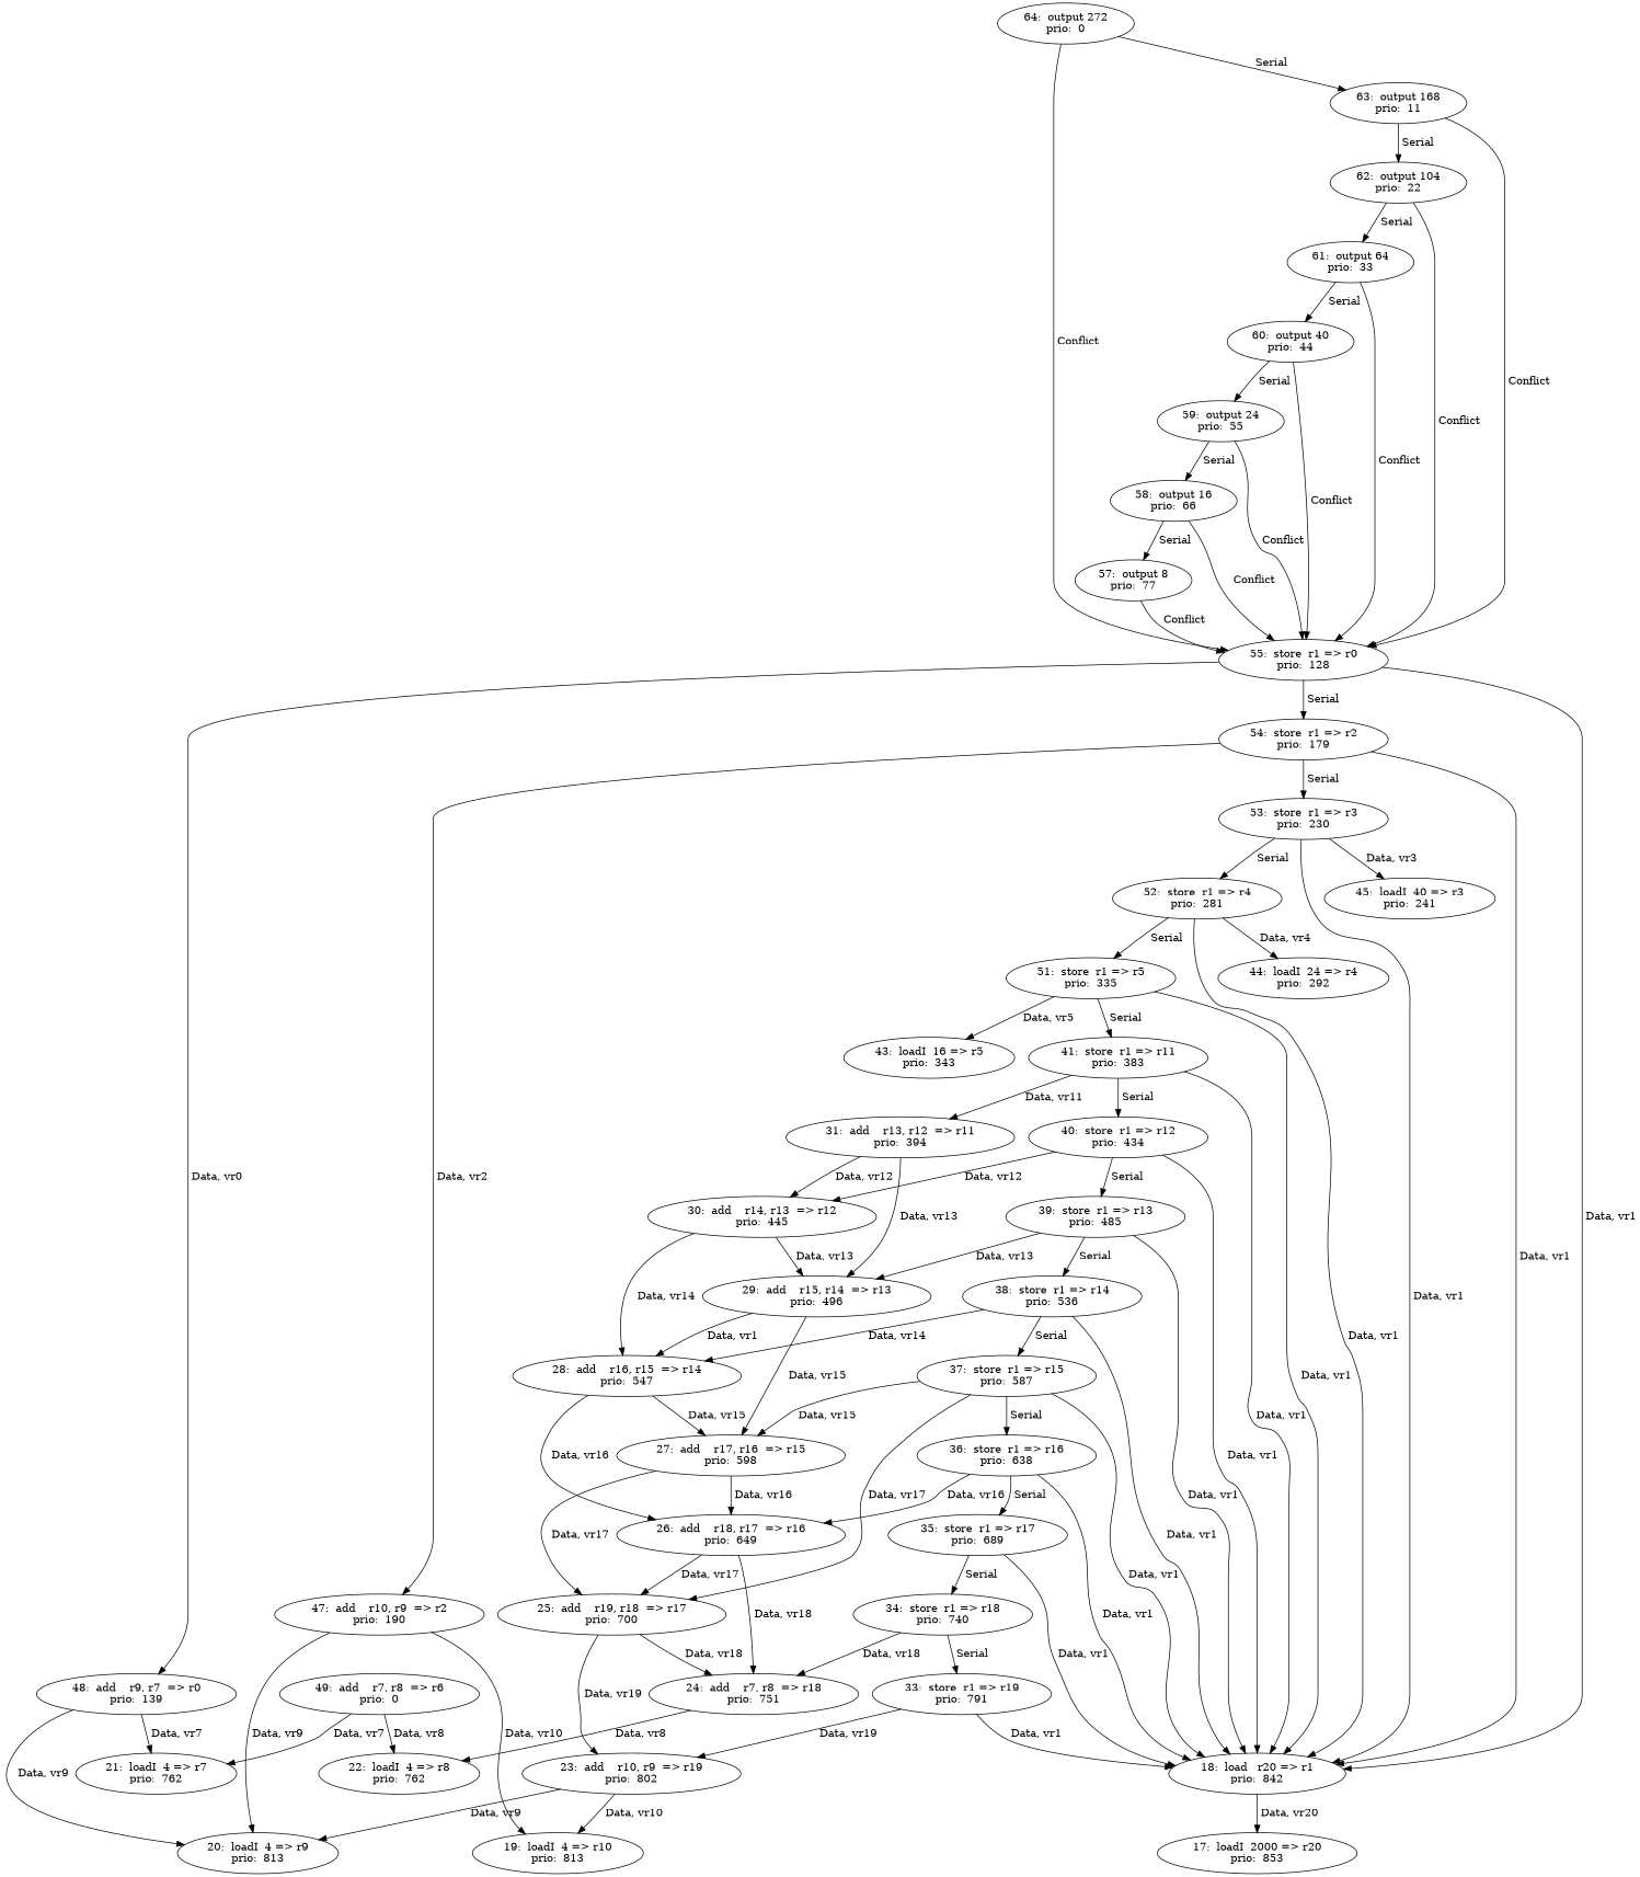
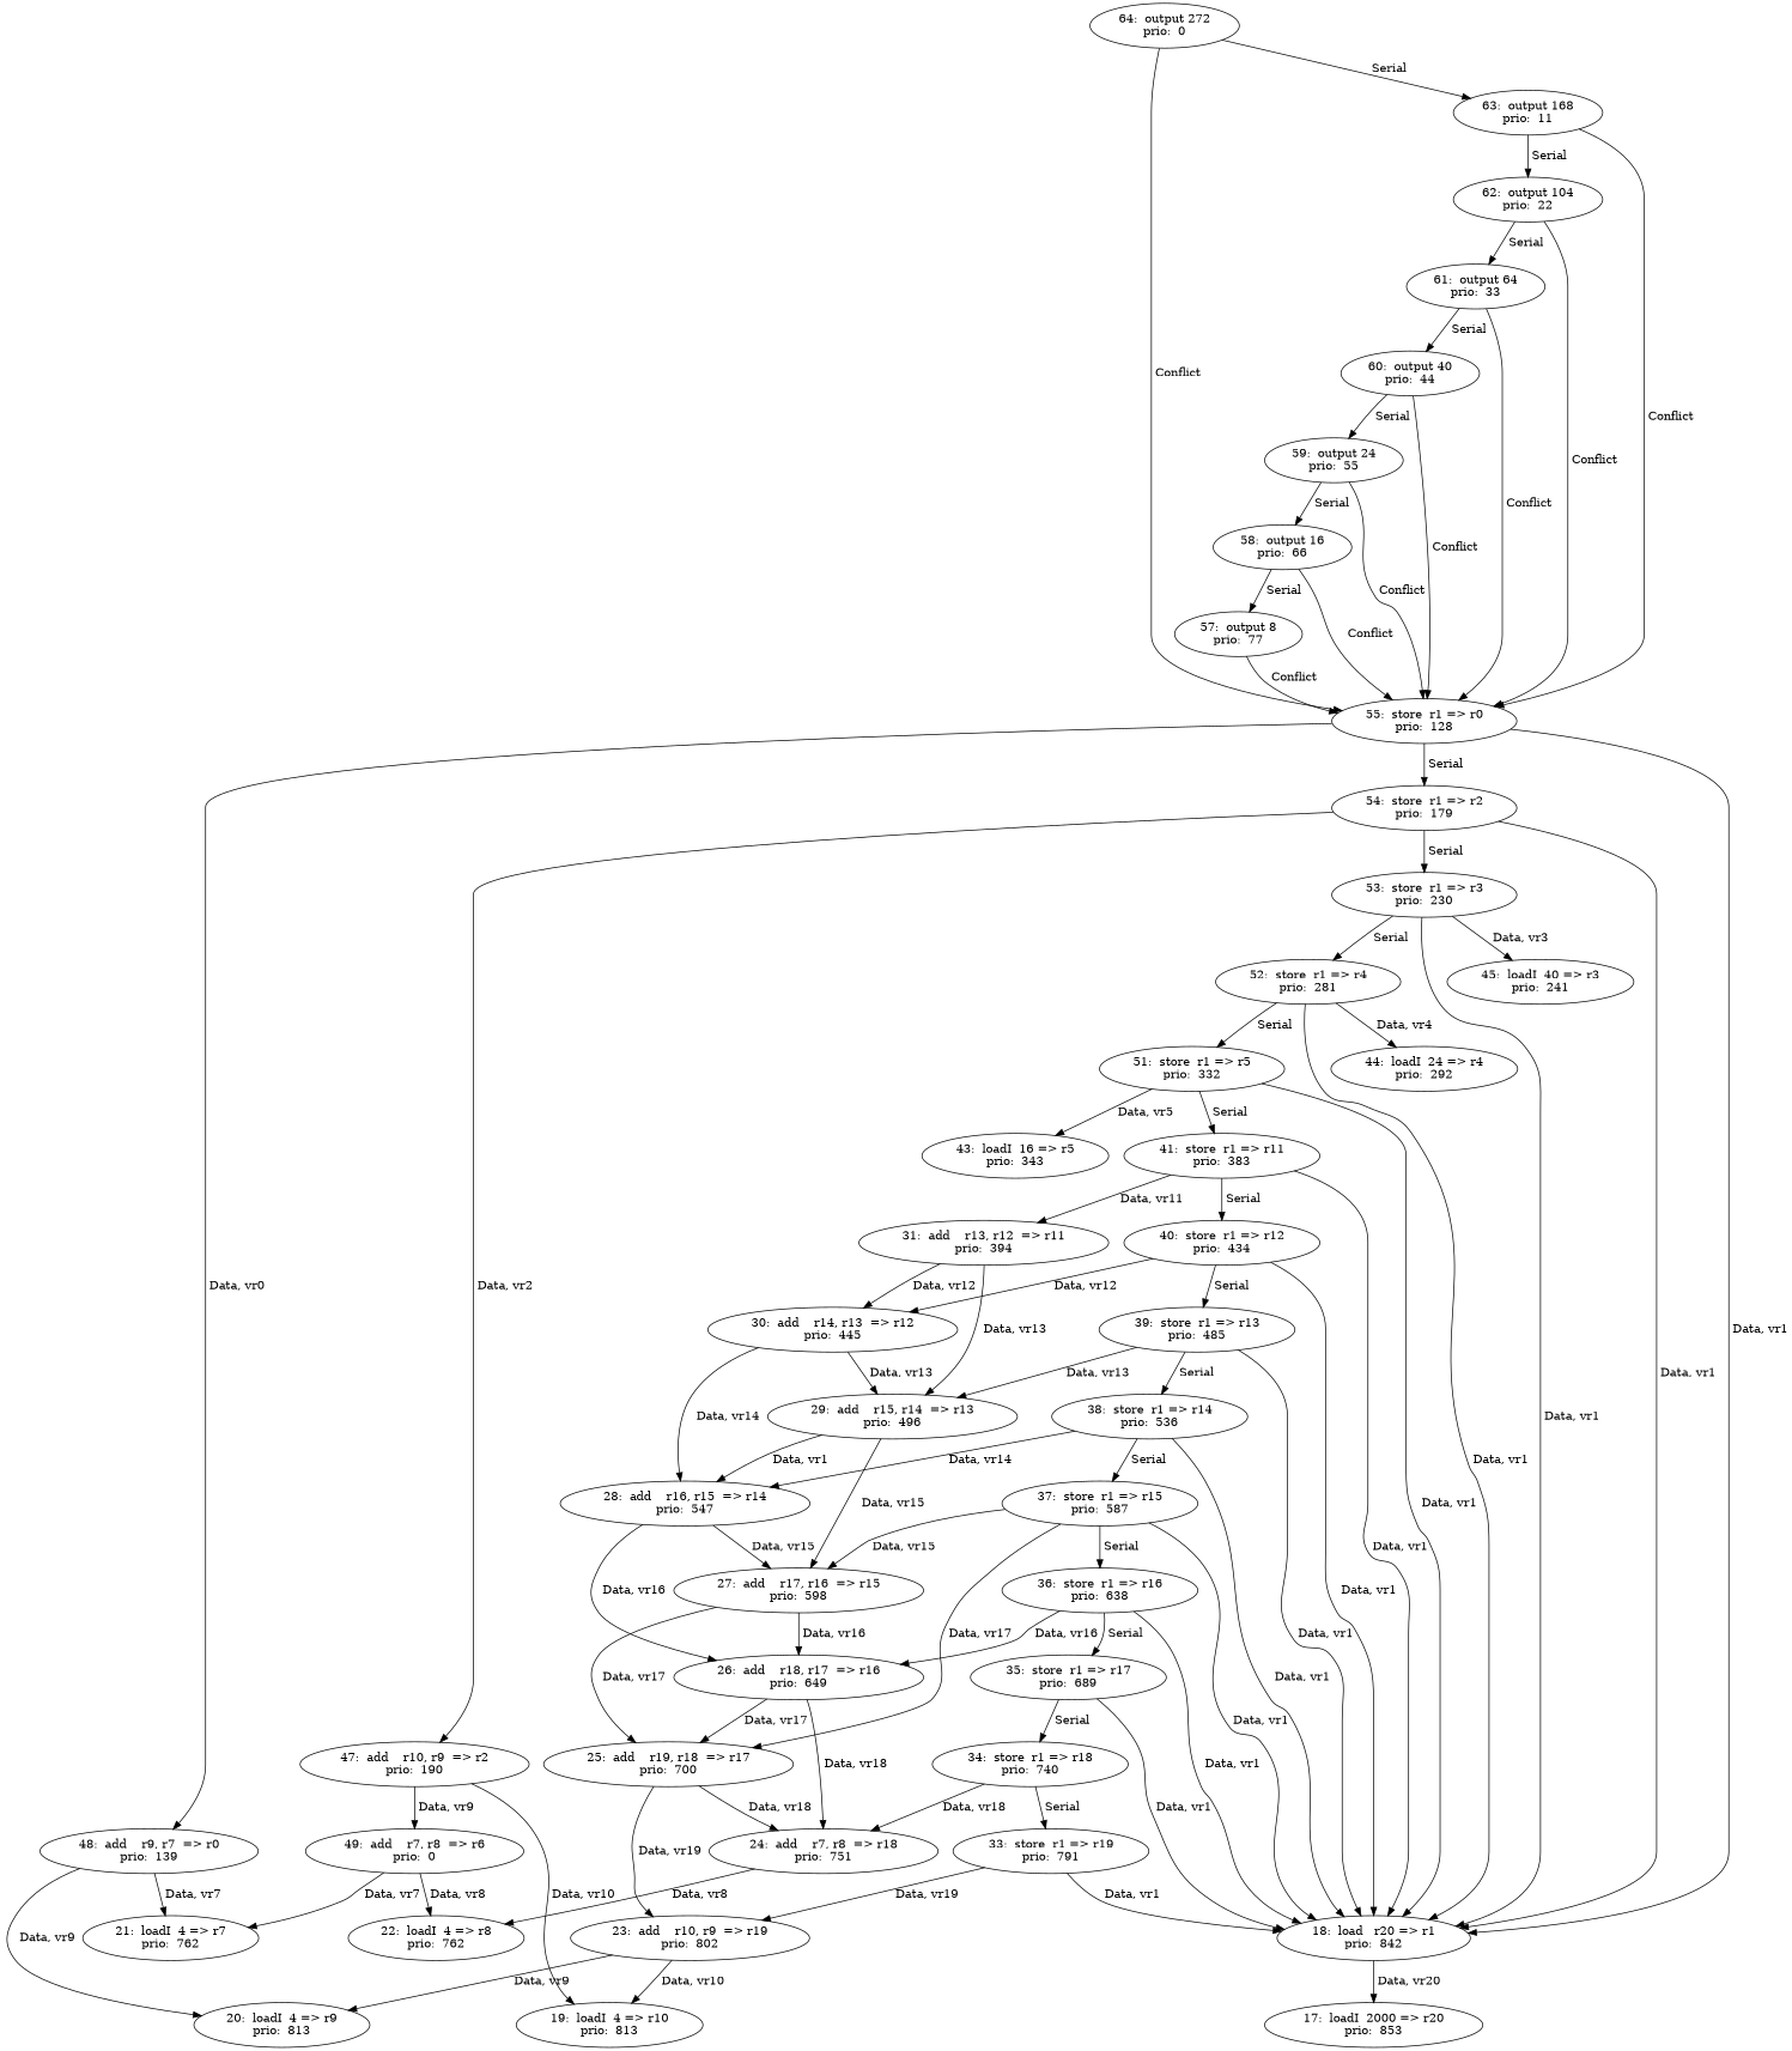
  digraph {
    n1 [label="17:  loadI  2000 => r20\nprio:  853"]
    n2 [label="18:  load   r20 => r1\nprio:  842"]
    n3 [label="19:  loadI  4 => r10\nprio:  813"]
    n4 [label="20:  loadI  4 => r9\nprio:  813"]
    n5 [label="21:  loadI  4 => r7\nprio:  762"]
    n6 [label="22:  loadI  4 => r8\nprio:  762"]
    n7 [label="23:  add    r10, r9  => r19\nprio:  802"]
    n8 [label="24:  add    r7, r8  => r18\nprio:  751"]
    n9 [label="25:  add    r19, r18  => r17\nprio:  700"]
    n10 [label="26:  add    r18, r17  => r16\nprio:  649"]
    n11 [label="27:  add    r17, r16  => r15\nprio:  598"]
    n12 [label="28:  add    r16, r15  => r14\nprio:  547"]
    n13 [label="29:  add    r15, r14  => r13\nprio:  496"]
    n14 [label="30:  add    r14, r13  => r12\nprio:  445"]
    n15 [label="31:  add    r13, r12  => r11\nprio:  394"]
    n16 [label="33:  store  r1 => r19\nprio:  791"]
    n17 [label="34:  store  r1 => r18\nprio:  740"]
    n18 [label="35:  store  r1 => r17\nprio:  689"]
    n19 [label="36:  store  r1 => r16\nprio:  638"]
    n20 [label="37:  store  r1 => r15\nprio:  587"]
    n21 [label="38:  store  r1 => r14\nprio:  536"]
    n22 [label="39:  store  r1 => r13\nprio:  485"]
    n23 [label="40:  store  r1 => r12\nprio:  434"]
    n24 [label="41:  store  r1 => r11\nprio:  383"]
    n25 [label="43:  loadI  16 => r5\nprio:  343"]
    n26 [label="44:  loadI  24 => r4\nprio:  292"]
    n27 [label="45:  loadI  40 => r3\nprio:  241"]
    n28 [label="47:  add    r10, r9  => r2\nprio:  190"]
    n29 [label="48:  add    r9, r7  => r0\nprio:  139"]
    n30 [label="49:  add    r7, r8  => r6\nprio:  0"]
-   n31 [label="51:  store  r1 => r5\nprio:  335"]
+   n31 [label="51:  store  r1 => r5\nprio:  332"]
    n32 [label="52:  store  r1 => r4\nprio:  281"]
    n33 [label="53:  store  r1 => r3\nprio:  230"]
    n34 [label="54:  store  r1 => r2\nprio:  179"]
    n35 [label="55:  store  r1 => r0\nprio:  128"]
    n36 [label="57:  output 8\nprio:  77"]
    n37 [label="58:  output 16\nprio:  66"]
    n38 [label="59:  output 24\nprio:  55"]
    n39 [label="60:  output 40\nprio:  44"]
    n40 [label="61:  output 64\nprio:  33"]
    n41 [label="62:  output 104\nprio:  22"]
    n42 [label="63:  output 168\nprio:  11"]
    n43 [label="64:  output 272\nprio:  0"]
    n2 -> n1 [label=" Data, vr20"]
    n7 -> n3 [label=" Data, vr10"]
    n7 -> n4 [label=" Data, vr9"]
    n8 -> n6 [label=" Data, vr8"]
    n9 -> n7 [label=" Data, vr19"]
    n9 -> n8 [label=" Data, vr18"]
    n10 -> n8 [label=" Data, vr18"]
    n10 -> n9 [label=" Data, vr17"]
    n11 -> n9 [label=" Data, vr17"]
    n11 -> n10 [label=" Data, vr16"]
    n12 -> n10 [label=" Data, vr16"]
    n12 -> n11 [label=" Data, vr15"]
    n13 -> n11 [label=" Data, vr15"]
    n13 -> n12 [label=" Data, vr1"]
    n14 -> n12 [label=" Data, vr14"]
    n14 -> n13 [label=" Data, vr13"]
    n15 -> n13 [label=" Data, vr13"]
    n15 -> n14 [label=" Data, vr12"]
    n16 -> n2 [label=" Data, vr1"]
    n16 -> n7 [label=" Data, vr19"]
    n17 -> n8 [label=" Data, vr18"]
    n17 -> n16 [label=" Serial "]
    n18 -> n2 [label=" Data, vr1"]
    n18 -> n17 [label=" Serial "]
    n19 -> n2 [label=" Data, vr1"]
    n19 -> n10 [label=" Data, vr16"]
    n19 -> n18 [label=" Serial "]
    n20 -> n2 [label=" Data, vr1"]
    n20 -> n9 [label=" Data, vr17"]
    n20 -> n11 [label=" Data, vr15"]
    n20 -> n19 [label=" Serial "]
    n21 -> n2 [label=" Data, vr1"]
    n21 -> n12 [label=" Data, vr14"]
    n21 -> n20 [label=" Serial "]
    n22 -> n2 [label=" Data, vr1"]
    n22 -> n13 [label=" Data, vr13"]
    n22 -> n21 [label=" Serial "]
    n23 -> n2 [label=" Data, vr1"]
    n23 -> n14 [label=" Data, vr12"]
    n23 -> n22 [label=" Serial "]
    n24 -> n2 [label=" Data, vr1"]
    n24 -> n15 [label=" Data, vr11"]
    n24 -> n23 [label=" Serial "]
    n28 -> n3 [label=" Data, vr10"]
-   n28 -> n4 [label=" Data, vr9"]
+   n28 -> n30 [label=" Data, vr9"]
    n29 -> n4 [label=" Data, vr9"]
    n29 -> n5 [label=" Data, vr7"]
    n30 -> n5 [label=" Data, vr7"]
    n30 -> n6 [label=" Data, vr8"]
    n31 -> n2 [label=" Data, vr1"]
    n31 -> n24 [label=" Serial "]
    n31 -> n25 [label=" Data, vr5"]
    n32 -> n2 [label=" Data, vr1"]
    n32 -> n26 [label=" Data, vr4"]
    n32 -> n31 [label=" Serial "]
    n33 -> n2 [label=" Data, vr1"]
    n33 -> n27 [label=" Data, vr3"]
    n33 -> n32 [label=" Serial "]
    n34 -> n2 [label=" Data, vr1"]
    n34 -> n28 [label=" Data, vr2"]
    n34 -> n33 [label=" Serial "]
    n35 -> n2 [label=" Data, vr1"]
    n35 -> n29 [label=" Data, vr0"]
    n35 -> n34 [label=" Serial "]
    n36 -> n35 [label=" Conflict "]
    n37 -> n35 [label=" Conflict "]
    n37 -> n36 [label=" Serial "]
    n38 -> n35 [label=" Conflict "]
    n38 -> n37 [label=" Serial "]
    n39 -> n35 [label=" Conflict "]
    n39 -> n38 [label=" Serial "]
    n40 -> n35 [label=" Conflict "]
    n40 -> n39 [label=" Serial "]
    n41 -> n35 [label=" Conflict "]
    n41 -> n40 [label=" Serial "]
    n42 -> n35 [label=" Conflict "]
    n42 -> n41 [label=" Serial "]
    n43 -> n35 [label=" Conflict "]
    n43 -> n42 [label=" Serial "]
  }
